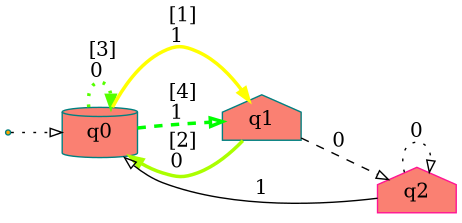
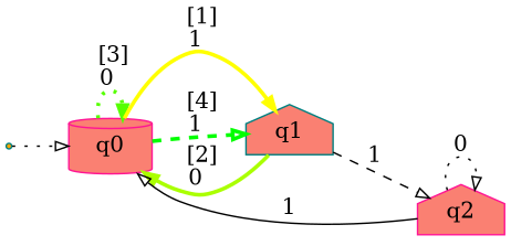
  digraph {
    rankdir=LR
    ranksep=0.5
    node [color=teal fillcolor=salmon fontsize=14.0 shape=house style=filled]
    edge [arrowhead=onormal arrowsize=0.85 style=dotted fontsize=14.0]
    Initial [fillcolor=orange shape=point]
-   q0 [shape=cylinder]
+   q0 [color=deeppink shape=cylinder]
    q1
    q2 [color=deeppink]
    Initial -> q0 [fontsize=""]
    q0 -> q0 [arrowhead=normal color="#55ff00" label=" [3]\n0 " penwidth=2.5]
    q0 -> q1 [color="#ffff00" label=" [1]\n1 " penwidth=2.5 arrowhead="" style=""]
    q0 -> q1 [color="#00ff00" label=" [4]\n1 " penwidth=2.5 style=dashed]
    q1 -> q0 [color="#aaff00" label=" [2]\n0 " penwidth=2.5 arrowhead="" style=""]
-   q1 -> q2 [label=" 0 " style=dashed]
+   q1 -> q2 [label=" 1 " style=dashed]
    q2 -> q0 [label=" 1 " style=solid]
    q2 -> q2 [label=" 0 "]
  }
